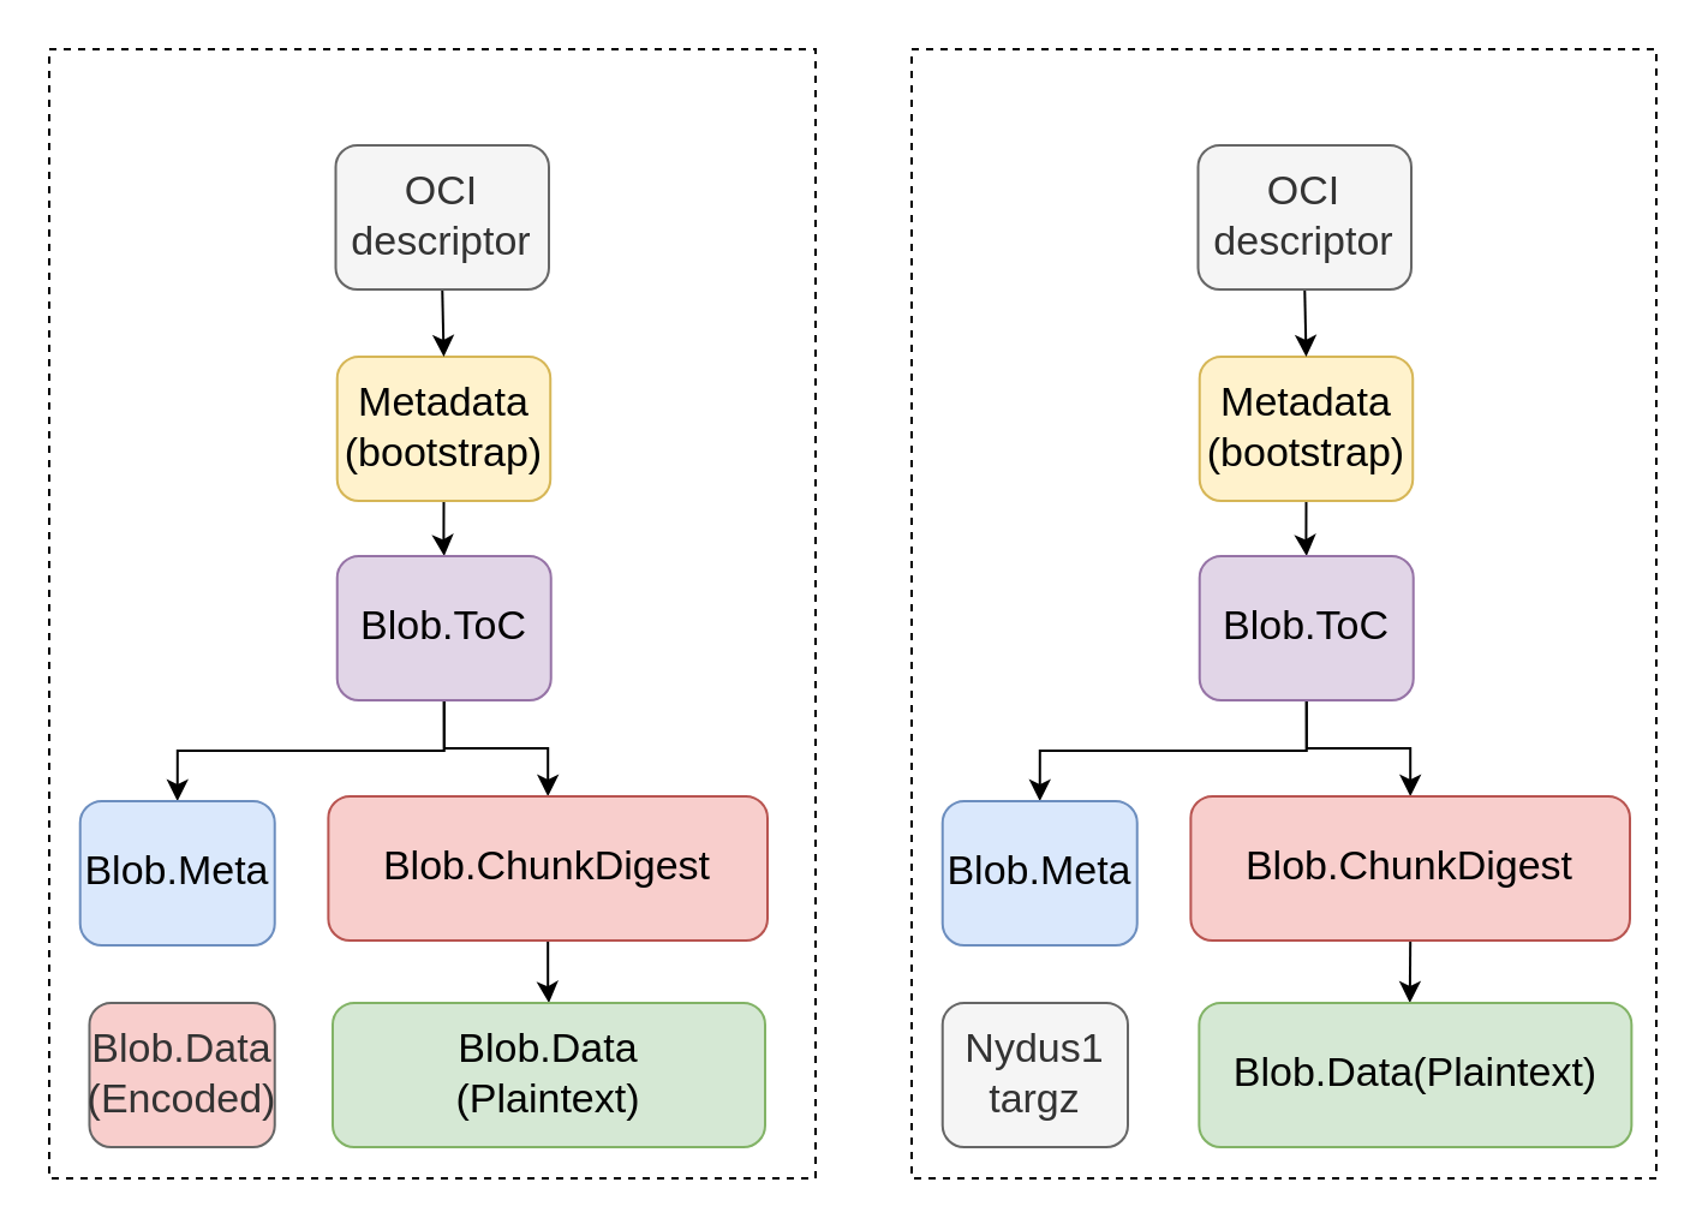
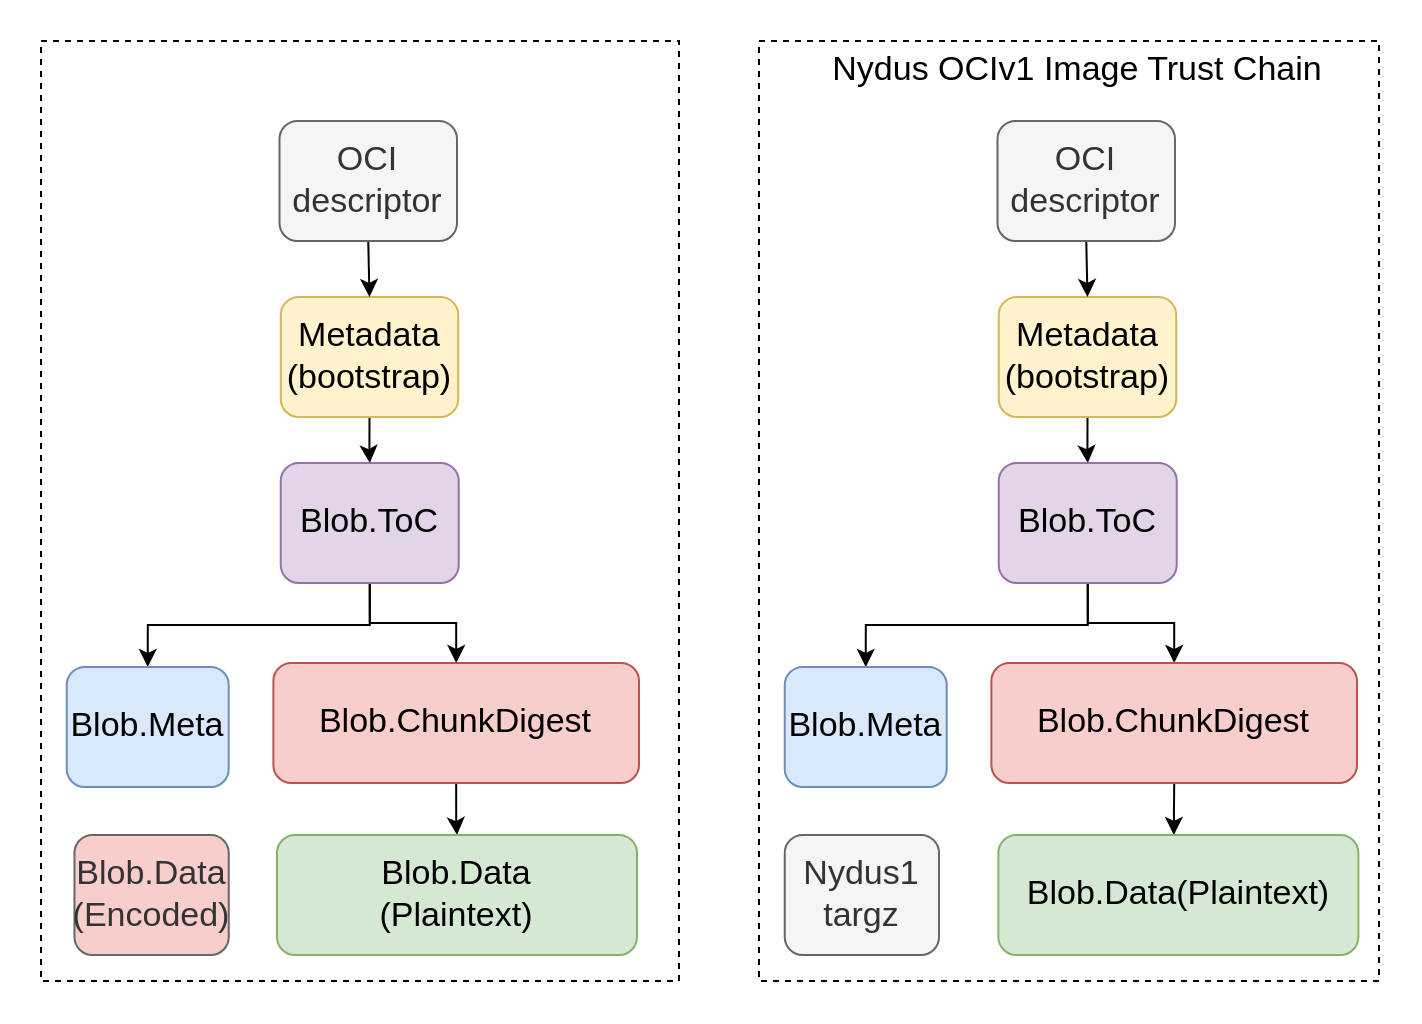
  <mxCell id="0" />
  <mxCell id="1" parent="0" />
  <mxCell id="2" value="" style="rounded=0;whiteSpace=wrap;html=1;fontSize=17;fontColor=#000000;dashed=1;" vertex="1" parent="1"><mxGeometry x="20" y="20" width="319" height="470" as="geometry" /></mxCell>
  <mxCell id="3" style="edgeStyle=orthogonalEdgeStyle;rounded=0;orthogonalLoop=1;jettySize=auto;html=1;exitX=0.5;exitY=1;exitDx=0;exitDy=0;fontSize=17;fontColor=#000000;" edge="1" parent="1" source="4" target="7"><mxGeometry relative="1" as="geometry" /></mxCell>
  <mxCell id="4" value="Metadata&lt;br&gt;(bootstrap)" style="rounded=1;whiteSpace=wrap;html=1;fontSize=17;fillColor=#fff2cc;strokeColor=#d6b656;" vertex="1" parent="1"><mxGeometry x="139.87" y="148" width="88.75" height="60" as="geometry" /></mxCell>
  <mxCell id="5" style="edgeStyle=orthogonalEdgeStyle;rounded=0;orthogonalLoop=1;jettySize=auto;html=1;exitX=0.5;exitY=1;exitDx=0;exitDy=0;fontSize=17;fontColor=#000000;" edge="1" parent="1" source="7" target="10"><mxGeometry relative="1" as="geometry" /></mxCell>
  <mxCell id="6" style="edgeStyle=orthogonalEdgeStyle;rounded=0;orthogonalLoop=1;jettySize=auto;html=1;exitX=0.5;exitY=1;exitDx=0;exitDy=0;entryX=0.5;entryY=0;entryDx=0;entryDy=0;fontSize=17;fontColor=#000000;" edge="1" parent="1" source="7" target="8"><mxGeometry relative="1" as="geometry"><Array as="points"><mxPoint x="184" y="312" /><mxPoint x="73" y="312" /></Array></mxGeometry></mxCell>
  <mxCell id="7" value="Blob.ToC" style="rounded=1;whiteSpace=wrap;html=1;fontSize=17;fillColor=#e1d5e7;strokeColor=#9673a6;" vertex="1" parent="1"><mxGeometry x="139.87" y="231" width="89" height="60" as="geometry" /></mxCell>
  <mxCell id="8" value="Blob.Meta" style="rounded=1;whiteSpace=wrap;html=1;fontSize=17;fillColor=#dae8fc;strokeColor=#6c8ebf;" vertex="1" parent="1"><mxGeometry x="32.87" y="333" width="81" height="60" as="geometry" /></mxCell>
  <mxCell id="9" style="edgeStyle=orthogonalEdgeStyle;rounded=0;orthogonalLoop=1;jettySize=auto;html=1;exitX=0.5;exitY=1;exitDx=0;exitDy=0;fontSize=17;fontColor=#000000;" edge="1" parent="1" source="10" target="11"><mxGeometry relative="1" as="geometry" /></mxCell>
  <mxCell id="10" value="Blob.ChunkDigest" style="rounded=1;whiteSpace=wrap;html=1;fontSize=17;fillColor=#f8cecc;strokeColor=#b85450;" vertex="1" parent="1"><mxGeometry x="136.19" y="331" width="182.81" height="60" as="geometry" /></mxCell>
  <mxCell id="11" value="Blob.Data&lt;br&gt;(Plaintext)" style="rounded=1;whiteSpace=wrap;html=1;fontSize=17;fillColor=#d5e8d4;strokeColor=#82b366;" vertex="1" parent="1"><mxGeometry x="138" y="417" width="180" height="60" as="geometry" /></mxCell>
  <mxCell id="12" style="edgeStyle=orthogonalEdgeStyle;rounded=0;orthogonalLoop=1;jettySize=auto;html=1;exitX=0.5;exitY=1;exitDx=0;exitDy=0;entryX=0.5;entryY=0;entryDx=0;entryDy=0;fontSize=17;fontColor=#000000;" edge="1" parent="1" source="13" target="4"><mxGeometry relative="1" as="geometry" /></mxCell>
  <mxCell id="13" value="OCI descriptor" style="rounded=1;whiteSpace=wrap;html=1;fontSize=17;fillColor=#f5f5f5;strokeColor=#666666;fontColor=#333333;" vertex="1" parent="1"><mxGeometry x="139.25" y="60" width="88.75" height="60" as="geometry" /></mxCell>
  <mxCell id="14" value="" style="rounded=0;whiteSpace=wrap;html=1;fontSize=17;fontColor=#000000;dashed=1;" vertex="1" parent="1"><mxGeometry x="379" y="20" width="310" height="470" as="geometry" /></mxCell>
  <mxCell id="15" style="edgeStyle=orthogonalEdgeStyle;rounded=0;orthogonalLoop=1;jettySize=auto;html=1;exitX=0.5;exitY=1;exitDx=0;exitDy=0;fontSize=17;fontColor=#000000;" edge="1" parent="1" source="16" target="19"><mxGeometry relative="1" as="geometry" /></mxCell>
  <mxCell id="16" value="Metadata&lt;br&gt;(bootstrap)" style="rounded=1;whiteSpace=wrap;html=1;fontSize=17;fillColor=#fff2cc;strokeColor=#d6b656;" vertex="1" parent="1"><mxGeometry x="498.87" y="148" width="88.75" height="60" as="geometry" /></mxCell>
  <mxCell id="17" style="edgeStyle=orthogonalEdgeStyle;rounded=0;orthogonalLoop=1;jettySize=auto;html=1;exitX=0.5;exitY=1;exitDx=0;exitDy=0;fontSize=17;fontColor=#000000;" edge="1" parent="1" source="19" target="22"><mxGeometry relative="1" as="geometry" /></mxCell>
  <mxCell id="18" style="edgeStyle=orthogonalEdgeStyle;rounded=0;orthogonalLoop=1;jettySize=auto;html=1;exitX=0.5;exitY=1;exitDx=0;exitDy=0;entryX=0.5;entryY=0;entryDx=0;entryDy=0;fontSize=17;fontColor=#000000;" edge="1" parent="1" source="19" target="20"><mxGeometry relative="1" as="geometry" /></mxCell>
  <mxCell id="19" value="Blob.ToC" style="rounded=1;whiteSpace=wrap;html=1;fontSize=17;fillColor=#e1d5e7;strokeColor=#9673a6;" vertex="1" parent="1"><mxGeometry x="498.87" y="231" width="89" height="60" as="geometry" /></mxCell>
  <mxCell id="20" value="Blob.Meta" style="rounded=1;whiteSpace=wrap;html=1;fontSize=17;fillColor=#dae8fc;strokeColor=#6c8ebf;" vertex="1" parent="1"><mxGeometry x="391.87" y="333" width="81" height="60" as="geometry" /></mxCell>
  <mxCell id="21" style="edgeStyle=orthogonalEdgeStyle;rounded=0;orthogonalLoop=1;jettySize=auto;html=1;exitX=0.5;exitY=1;exitDx=0;exitDy=0;fontSize=17;fontColor=#000000;" edge="1" parent="1" source="22"><mxGeometry relative="1" as="geometry"><mxPoint x="586.4" y="417" as="targetPoint" /></mxGeometry></mxCell>
  <mxCell id="22" value="Blob.ChunkDigest" style="rounded=1;whiteSpace=wrap;html=1;fontSize=17;fillColor=#f8cecc;strokeColor=#b85450;" vertex="1" parent="1"><mxGeometry x="495.19" y="331" width="182.81" height="60" as="geometry" /></mxCell>
  <mxCell id="23" style="edgeStyle=orthogonalEdgeStyle;rounded=0;orthogonalLoop=1;jettySize=auto;html=1;exitX=0.5;exitY=1;exitDx=0;exitDy=0;entryX=0.5;entryY=0;entryDx=0;entryDy=0;fontSize=17;fontColor=#000000;" edge="1" parent="1" source="24" target="16"><mxGeometry relative="1" as="geometry" /></mxCell>
  <mxCell id="24" value="OCI descriptor" style="rounded=1;whiteSpace=wrap;html=1;fontSize=17;fillColor=#f5f5f5;strokeColor=#666666;fontColor=#333333;" vertex="1" parent="1"><mxGeometry x="498.25" y="60" width="88.75" height="60" as="geometry" /></mxCell>
+ <mxCell id="25" value="Nydus OCIv1 Image Trust Chain" style="text;html=1;strokeColor=none;fillColor=none;align=center;verticalAlign=middle;whiteSpace=wrap;rounded=0;fontSize=17;fontColor=#000000;" vertex="1" parent="1"><mxGeometry x="405.87" y="20" width="264.81" height="30" as="geometry" /></mxCell>
  <mxCell id="26" value="Nydus1&lt;br&gt;targz" style="rounded=1;whiteSpace=wrap;html=1;fontSize=17;fillColor=#f5f5f5;strokeColor=#666666;fontColor=#333333;" vertex="1" parent="1"><mxGeometry x="391.87" y="417" width="77.13" height="60" as="geometry" /></mxCell>
  <mxCell id="27" value="Blob.Data(Plaintext)" style="rounded=1;whiteSpace=wrap;html=1;fontSize=17;fillColor=#d5e8d4;strokeColor=#82b366;" vertex="1" parent="1"><mxGeometry x="498.68" y="417" width="180" height="60" as="geometry" /></mxCell>
  <mxCell id="28" value="Blob.Data&lt;br&gt;(Encoded)" style="rounded=1;whiteSpace=wrap;html=1;fontSize=17;fillColor=#f8cecc;strokeColor=#666666;fontColor=#333333;" vertex="1" parent="1"><mxGeometry x="36.74" y="417" width="77.13" height="60" as="geometry" /></mxCell>
